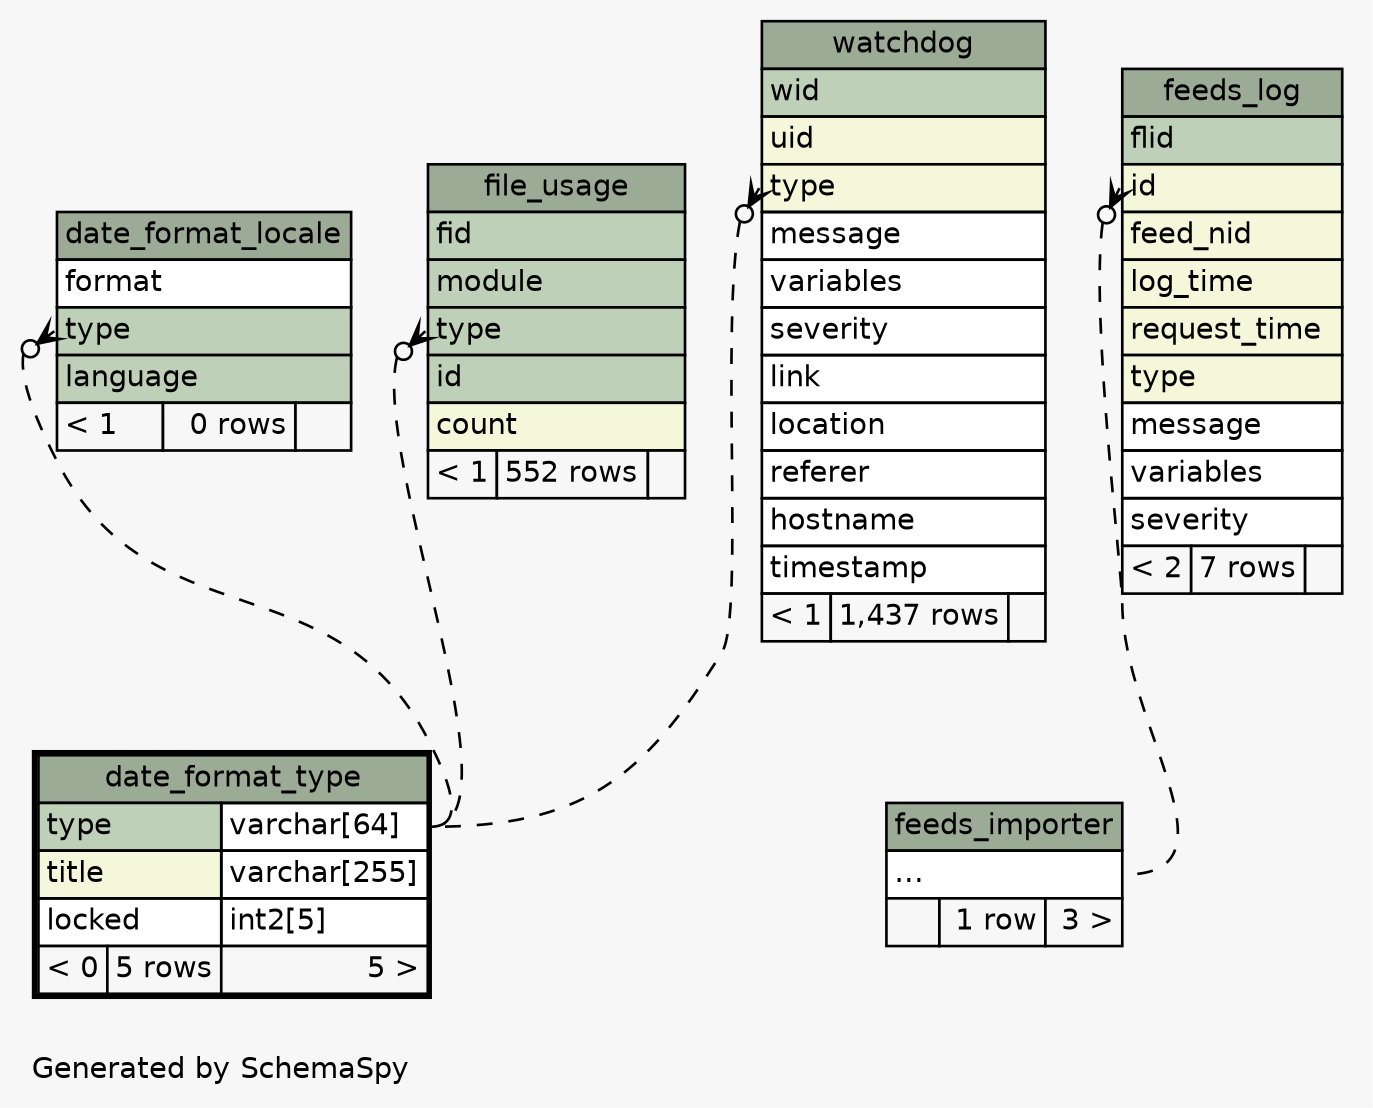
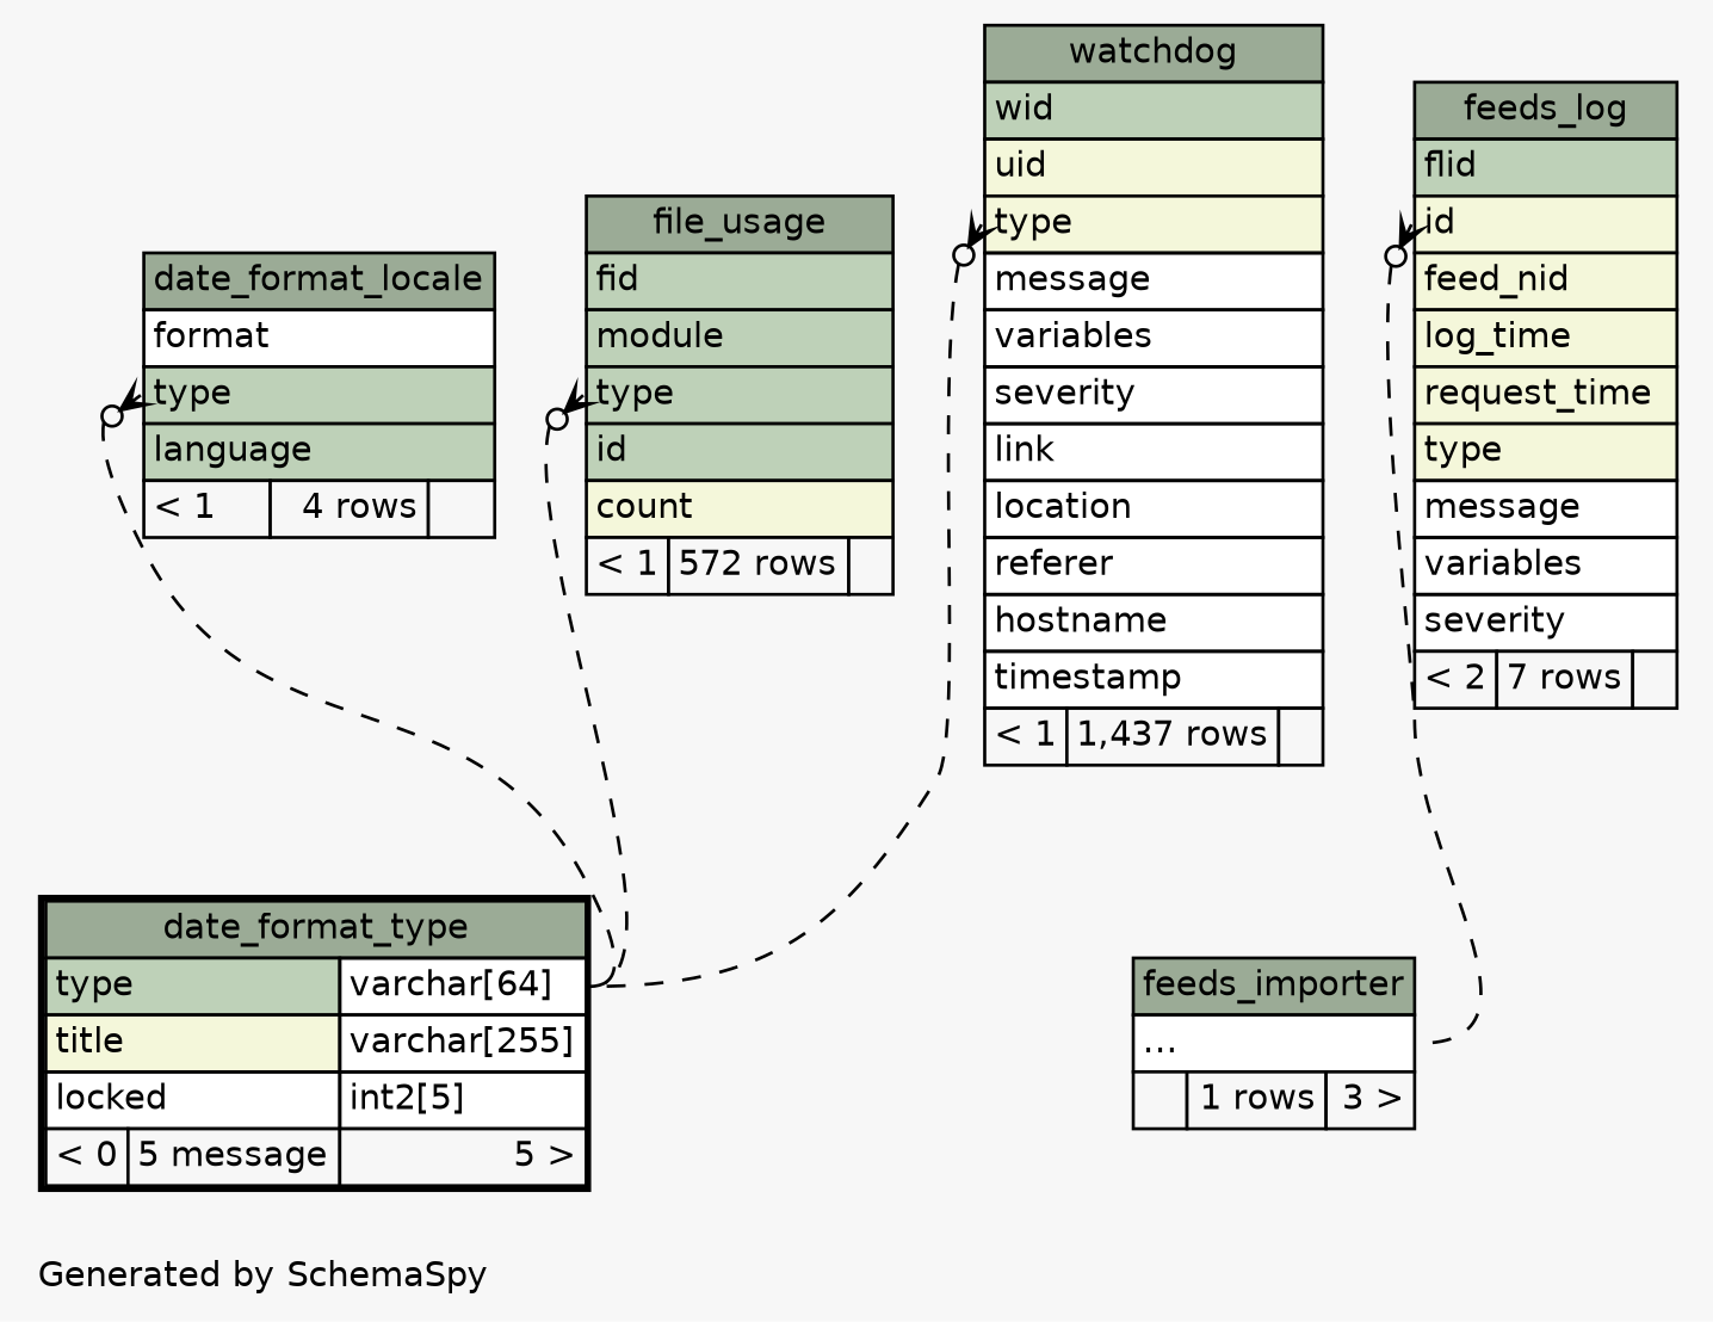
  digraph {
    bgcolor="#f7f7f7"
    fontname=Helvetica
    fontsize=11
    label="\nGenerated by SchemaSpy"
    labeljust=l
    nodesep=0.18
    rankdir=TB
    ranksep=0.46
    node [fontname=Helvetica fontsize=11 shape=plaintext]
    edge [arrowhead=none arrowsize=0.8 arrowtail=crowodot dir=back headport="type.type:e" style=dashed tailport="type:w"]
-   n1 [label=<     <TABLE BORDER="0" CELLBORDER="1" CELLSPACING="0" BGCOLOR="#ffffff">       <TR><TD COLSPAN="3" BGCOLOR="#9bab96" ALIGN="CENTER">date_format_locale</TD></TR>       <TR><TD PORT="format" COLSPAN="3" ALIGN="LEFT">format</TD></TR>       <TR><TD PORT="type" COLSPAN="3" BGCOLOR="#bed1b8" ALIGN="LEFT">type</TD></TR>       <TR><TD PORT="language" COLSPAN="3" BGCOLOR="#bed1b8" ALIGN="LEFT">language</TD></TR>       <TR><TD ALIGN="LEFT" BGCOLOR="#f7f7f7">&lt; 1</TD><TD ALIGN="RIGHT" BGCOLOR="#f7f7f7">0 rows</TD><TD ALIGN="RIGHT" BGCOLOR="#f7f7f7">  </TD></TR>     </TABLE>>]
-   n2 [label=<     <TABLE BORDER="2" CELLBORDER="1" CELLSPACING="0" BGCOLOR="#ffffff">       <TR><TD COLSPAN="3" BGCOLOR="#9bab96" ALIGN="CENTER">date_format_type</TD></TR>       <TR><TD PORT="type" COLSPAN="2" BGCOLOR="#bed1b8" ALIGN="LEFT">type</TD><TD PORT="type.type" ALIGN="LEFT">varchar[64]</TD></TR>       <TR><TD PORT="title" COLSPAN="2" BGCOLOR="#f4f7da" ALIGN="LEFT">title</TD><TD PORT="title.type" ALIGN="LEFT">varchar[255]</TD></TR>       <TR><TD PORT="locked" COLSPAN="2" ALIGN="LEFT">locked</TD><TD PORT="locked.type" ALIGN="LEFT">int2[5]</TD></TR>       <TR><TD ALIGN="LEFT" BGCOLOR="#f7f7f7">&lt; 0</TD><TD ALIGN="RIGHT" BGCOLOR="#f7f7f7">5 rows</TD><TD ALIGN="RIGHT" BGCOLOR="#f7f7f7">5 &gt;</TD></TR>     </TABLE>>]
+   n1 [label=<     <TABLE BORDER="0" CELLBORDER="1" CELLSPACING="0" BGCOLOR="#ffffff">       <TR><TD COLSPAN="3" BGCOLOR="#9bab96" ALIGN="CENTER">date_format_locale</TD></TR>       <TR><TD PORT="format" COLSPAN="3" ALIGN="LEFT">format</TD></TR>       <TR><TD PORT="type" COLSPAN="3" BGCOLOR="#bed1b8" ALIGN="LEFT">type</TD></TR>       <TR><TD PORT="language" COLSPAN="3" BGCOLOR="#bed1b8" ALIGN="LEFT">language</TD></TR>       <TR><TD ALIGN="LEFT" BGCOLOR="#f7f7f7">&lt; 1</TD><TD ALIGN="RIGHT" BGCOLOR="#f7f7f7">4 rows</TD><TD ALIGN="RIGHT" BGCOLOR="#f7f7f7">  </TD></TR>     </TABLE>>]
+   n2 [label=<     <TABLE BORDER="2" CELLBORDER="1" CELLSPACING="0" BGCOLOR="#ffffff">       <TR><TD COLSPAN="3" BGCOLOR="#9bab96" ALIGN="CENTER">date_format_type</TD></TR>       <TR><TD PORT="type" COLSPAN="2" BGCOLOR="#bed1b8" ALIGN="LEFT">type</TD><TD PORT="type.type" ALIGN="LEFT">varchar[64]</TD></TR>       <TR><TD PORT="title" COLSPAN="2" BGCOLOR="#f4f7da" ALIGN="LEFT">title</TD><TD PORT="title.type" ALIGN="LEFT">varchar[255]</TD></TR>       <TR><TD PORT="locked" COLSPAN="2" ALIGN="LEFT">locked</TD><TD PORT="locked.type" ALIGN="LEFT">int2[5]</TD></TR>       <TR><TD ALIGN="LEFT" BGCOLOR="#f7f7f7">&lt; 0</TD><TD ALIGN="RIGHT" BGCOLOR="#f7f7f7">5 message</TD><TD ALIGN="RIGHT" BGCOLOR="#f7f7f7">5 &gt;</TD></TR>     </TABLE>>]
    n3 [label=<     <TABLE BORDER="0" CELLBORDER="1" CELLSPACING="0" BGCOLOR="#ffffff">       <TR><TD COLSPAN="3" BGCOLOR="#9bab96" ALIGN="CENTER">feeds_log</TD></TR>       <TR><TD PORT="flid" COLSPAN="3" BGCOLOR="#bed1b8" ALIGN="LEFT">flid</TD></TR>       <TR><TD PORT="id" COLSPAN="3" BGCOLOR="#f4f7da" ALIGN="LEFT">id</TD></TR>       <TR><TD PORT="feed_nid" COLSPAN="3" BGCOLOR="#f4f7da" ALIGN="LEFT">feed_nid</TD></TR>       <TR><TD PORT="log_time" COLSPAN="3" BGCOLOR="#f4f7da" ALIGN="LEFT">log_time</TD></TR>       <TR><TD PORT="request_time" COLSPAN="3" BGCOLOR="#f4f7da" ALIGN="LEFT">request_time</TD></TR>       <TR><TD PORT="type" COLSPAN="3" BGCOLOR="#f4f7da" ALIGN="LEFT">type</TD></TR>       <TR><TD PORT="message" COLSPAN="3" ALIGN="LEFT">message</TD></TR>       <TR><TD PORT="variables" COLSPAN="3" ALIGN="LEFT">variables</TD></TR>       <TR><TD PORT="severity" COLSPAN="3" ALIGN="LEFT">severity</TD></TR>       <TR><TD ALIGN="LEFT" BGCOLOR="#f7f7f7">&lt; 2</TD><TD ALIGN="RIGHT" BGCOLOR="#f7f7f7">7 rows</TD><TD ALIGN="RIGHT" BGCOLOR="#f7f7f7">  </TD></TR>     </TABLE>>]
-   n4 [label=<     <TABLE BORDER="0" CELLBORDER="1" CELLSPACING="0" BGCOLOR="#ffffff">       <TR><TD COLSPAN="3" BGCOLOR="#9bab96" ALIGN="CENTER">feeds_importer</TD></TR>       <TR><TD PORT="elipses" COLSPAN="3" ALIGN="LEFT">...</TD></TR>       <TR><TD ALIGN="LEFT" BGCOLOR="#f7f7f7">  </TD><TD ALIGN="RIGHT" BGCOLOR="#f7f7f7">1 row</TD><TD ALIGN="RIGHT" BGCOLOR="#f7f7f7">3 &gt;</TD></TR>     </TABLE>>]
-   n5 [label=<     <TABLE BORDER="0" CELLBORDER="1" CELLSPACING="0" BGCOLOR="#ffffff">       <TR><TD COLSPAN="3" BGCOLOR="#9bab96" ALIGN="CENTER">file_usage</TD></TR>       <TR><TD PORT="fid" COLSPAN="3" BGCOLOR="#bed1b8" ALIGN="LEFT">fid</TD></TR>       <TR><TD PORT="module" COLSPAN="3" BGCOLOR="#bed1b8" ALIGN="LEFT">module</TD></TR>       <TR><TD PORT="type" COLSPAN="3" BGCOLOR="#bed1b8" ALIGN="LEFT">type</TD></TR>       <TR><TD PORT="id" COLSPAN="3" BGCOLOR="#bed1b8" ALIGN="LEFT">id</TD></TR>       <TR><TD PORT="count" COLSPAN="3" BGCOLOR="#f4f7da" ALIGN="LEFT">count</TD></TR>       <TR><TD ALIGN="LEFT" BGCOLOR="#f7f7f7">&lt; 1</TD><TD ALIGN="RIGHT" BGCOLOR="#f7f7f7">552 rows</TD><TD ALIGN="RIGHT" BGCOLOR="#f7f7f7">  </TD></TR>     </TABLE>>]
+   n4 [label=<     <TABLE BORDER="0" CELLBORDER="1" CELLSPACING="0" BGCOLOR="#ffffff">       <TR><TD COLSPAN="3" BGCOLOR="#9bab96" ALIGN="CENTER">feeds_importer</TD></TR>       <TR><TD PORT="elipses" COLSPAN="3" ALIGN="LEFT">...</TD></TR>       <TR><TD ALIGN="LEFT" BGCOLOR="#f7f7f7">  </TD><TD ALIGN="RIGHT" BGCOLOR="#f7f7f7">1 rows</TD><TD ALIGN="RIGHT" BGCOLOR="#f7f7f7">3 &gt;</TD></TR>     </TABLE>>]
+   n5 [label=<     <TABLE BORDER="0" CELLBORDER="1" CELLSPACING="0" BGCOLOR="#ffffff">       <TR><TD COLSPAN="3" BGCOLOR="#9bab96" ALIGN="CENTER">file_usage</TD></TR>       <TR><TD PORT="fid" COLSPAN="3" BGCOLOR="#bed1b8" ALIGN="LEFT">fid</TD></TR>       <TR><TD PORT="module" COLSPAN="3" BGCOLOR="#bed1b8" ALIGN="LEFT">module</TD></TR>       <TR><TD PORT="type" COLSPAN="3" BGCOLOR="#bed1b8" ALIGN="LEFT">type</TD></TR>       <TR><TD PORT="id" COLSPAN="3" BGCOLOR="#bed1b8" ALIGN="LEFT">id</TD></TR>       <TR><TD PORT="count" COLSPAN="3" BGCOLOR="#f4f7da" ALIGN="LEFT">count</TD></TR>       <TR><TD ALIGN="LEFT" BGCOLOR="#f7f7f7">&lt; 1</TD><TD ALIGN="RIGHT" BGCOLOR="#f7f7f7">572 rows</TD><TD ALIGN="RIGHT" BGCOLOR="#f7f7f7">  </TD></TR>     </TABLE>>]
    n6 [label=<     <TABLE BORDER="0" CELLBORDER="1" CELLSPACING="0" BGCOLOR="#ffffff">       <TR><TD COLSPAN="3" BGCOLOR="#9bab96" ALIGN="CENTER">watchdog</TD></TR>       <TR><TD PORT="wid" COLSPAN="3" BGCOLOR="#bed1b8" ALIGN="LEFT">wid</TD></TR>       <TR><TD PORT="uid" COLSPAN="3" BGCOLOR="#f4f7da" ALIGN="LEFT">uid</TD></TR>       <TR><TD PORT="type" COLSPAN="3" BGCOLOR="#f4f7da" ALIGN="LEFT">type</TD></TR>       <TR><TD PORT="message" COLSPAN="3" ALIGN="LEFT">message</TD></TR>       <TR><TD PORT="variables" COLSPAN="3" ALIGN="LEFT">variables</TD></TR>       <TR><TD PORT="severity" COLSPAN="3" ALIGN="LEFT">severity</TD></TR>       <TR><TD PORT="link" COLSPAN="3" ALIGN="LEFT">link</TD></TR>       <TR><TD PORT="location" COLSPAN="3" ALIGN="LEFT">location</TD></TR>       <TR><TD PORT="referer" COLSPAN="3" ALIGN="LEFT">referer</TD></TR>       <TR><TD PORT="hostname" COLSPAN="3" ALIGN="LEFT">hostname</TD></TR>       <TR><TD PORT="timestamp" COLSPAN="3" ALIGN="LEFT">timestamp</TD></TR>       <TR><TD ALIGN="LEFT" BGCOLOR="#f7f7f7">&lt; 1</TD><TD ALIGN="RIGHT" BGCOLOR="#f7f7f7">1,437 rows</TD><TD ALIGN="RIGHT" BGCOLOR="#f7f7f7">  </TD></TR>     </TABLE>>]
    n1 -> n2
    n3 -> n4 [headport="elipses:e" tailport="id:w"]
    n5 -> n2
    n6 -> n2
  }
